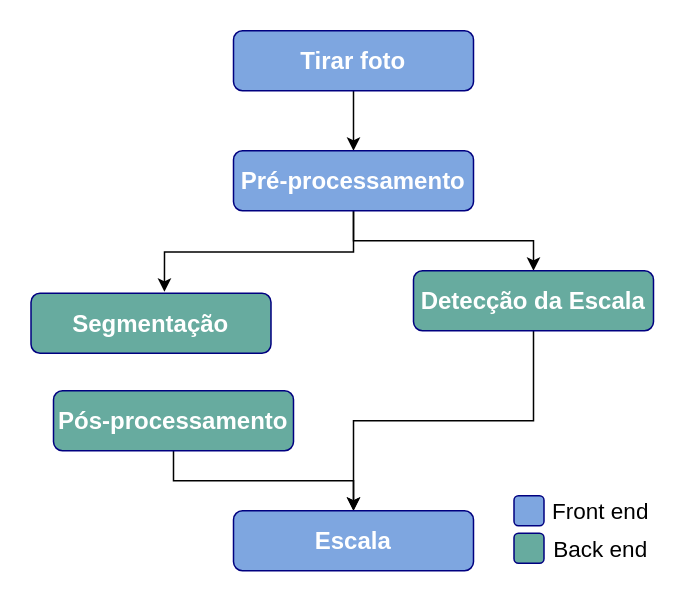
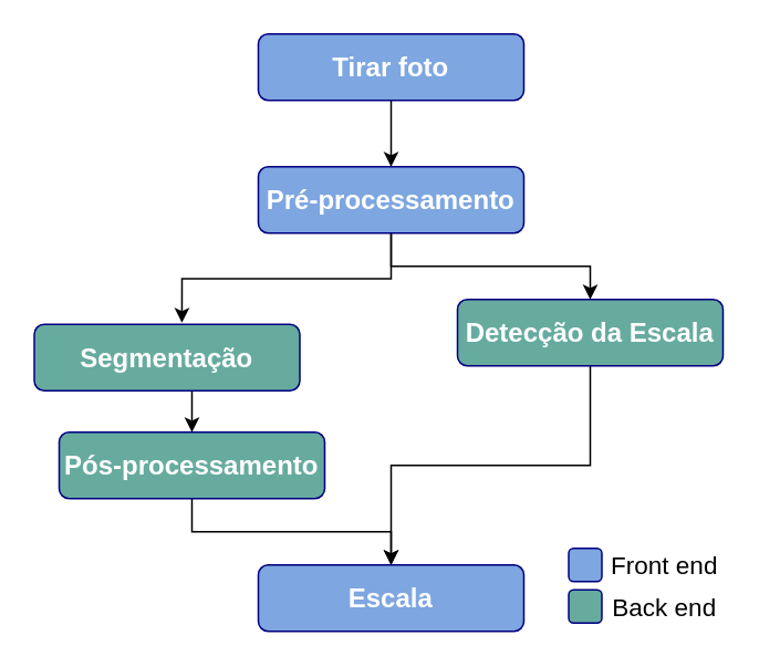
  <mxCell id="0" />
  <mxCell id="1" parent="0" />
  <mxCell id="2" style="edgeStyle=orthogonalEdgeStyle;rounded=0;orthogonalLoop=1;jettySize=auto;html=1;exitX=0.5;exitY=1;exitDx=0;exitDy=0;entryX=0.5;entryY=0;entryDx=0;entryDy=0;" edge="1" parent="1" source="3" target="6"><mxGeometry relative="1" as="geometry" /></mxCell>
  <mxCell id="3" value="&lt;font style=&quot;font-size: 16px;&quot;&gt;Tirar foto&lt;/font&gt;" style="rounded=1;whiteSpace=wrap;html=1;strokeColor=#000080;fillColor=#7EA6E0;fontStyle=1;fontColor=#FFFFFF;fontSize=16;" vertex="1" parent="1"><mxGeometry x="155" y="20" width="160" height="40" as="geometry" /></mxCell>
  <mxCell id="4" style="edgeStyle=orthogonalEdgeStyle;rounded=0;orthogonalLoop=1;jettySize=auto;html=1;exitX=0.5;exitY=1;exitDx=0;exitDy=0;entryX=0.556;entryY=-0.025;entryDx=0;entryDy=0;entryPerimeter=0;" edge="1" parent="1" source="6" target="8"><mxGeometry relative="1" as="geometry" /></mxCell>
  <mxCell id="5" style="edgeStyle=orthogonalEdgeStyle;rounded=0;orthogonalLoop=1;jettySize=auto;html=1;exitX=0.5;exitY=1;exitDx=0;exitDy=0;entryX=0.5;entryY=0;entryDx=0;entryDy=0;" edge="1" parent="1" source="6" target="10"><mxGeometry relative="1" as="geometry" /></mxCell>
  <mxCell id="6" value="&lt;font style=&quot;font-size: 16px;&quot;&gt;Pré-processamento&lt;/font&gt;" style="rounded=1;whiteSpace=wrap;html=1;strokeColor=#000080;fillColor=#7EA6E0;fontStyle=1;fontColor=#FFFFFF;fontSize=16;" vertex="1" parent="1"><mxGeometry x="155" y="100" width="160" height="40" as="geometry" /></mxCell>
+ <mxCell id="7" style="edgeStyle=orthogonalEdgeStyle;rounded=0;orthogonalLoop=1;jettySize=auto;html=1;exitX=0.5;exitY=1;exitDx=0;exitDy=0;entryX=0.5;entryY=0;entryDx=0;entryDy=0;" edge="1" parent="1" source="8" target="12"><mxGeometry relative="1" as="geometry" /></mxCell>
  <mxCell id="8" value="&lt;font style=&quot;font-size: 16px;&quot;&gt;Segmentação&lt;/font&gt;" style="rounded=1;whiteSpace=wrap;html=1;strokeColor=#000080;fillColor=#67AB9F;fontStyle=1;fontColor=#FFFFFF;fontSize=16;" vertex="1" parent="1"><mxGeometry x="20" y="195" width="160" height="40" as="geometry" /></mxCell>
  <mxCell id="9" style="edgeStyle=orthogonalEdgeStyle;rounded=0;orthogonalLoop=1;jettySize=auto;html=1;exitX=0.5;exitY=1;exitDx=0;exitDy=0;entryX=0.5;entryY=0;entryDx=0;entryDy=0;" edge="1" parent="1" source="10" target="13"><mxGeometry relative="1" as="geometry" /></mxCell>
  <mxCell id="10" value="&lt;font style=&quot;font-size: 16px;&quot;&gt;Detecção da Escala&lt;/font&gt;" style="rounded=1;whiteSpace=wrap;html=1;strokeColor=#000080;fillColor=#67AB9F;fontStyle=1;fontColor=#FFFFFF;fontSize=16;" vertex="1" parent="1"><mxGeometry x="275" y="180" width="160" height="40" as="geometry" /></mxCell>
  <mxCell id="11" style="edgeStyle=orthogonalEdgeStyle;rounded=0;orthogonalLoop=1;jettySize=auto;html=1;exitX=0.5;exitY=1;exitDx=0;exitDy=0;entryX=0.5;entryY=0;entryDx=0;entryDy=0;" edge="1" parent="1" source="12" target="13"><mxGeometry relative="1" as="geometry" /></mxCell>
  <mxCell id="12" value="&lt;font style=&quot;font-size: 16px;&quot;&gt;Pós-processamento&lt;/font&gt;" style="rounded=1;whiteSpace=wrap;html=1;strokeColor=#000080;fillColor=#67AB9F;fontStyle=1;fontColor=#FFFFFF;fontSize=16;" vertex="1" parent="1"><mxGeometry x="35" y="260" width="160" height="40" as="geometry" /></mxCell>
  <mxCell id="13" value="&lt;font style=&quot;font-size: 16px;&quot;&gt;Escala&lt;/font&gt;" style="rounded=1;whiteSpace=wrap;html=1;strokeColor=#000080;fillColor=#7EA6E0;fontStyle=1;fontColor=#FFFFFF;fontSize=16;" vertex="1" parent="1"><mxGeometry x="155" y="340" width="160" height="40" as="geometry" /></mxCell>
  <mxCell id="14" value="" style="rounded=1;whiteSpace=wrap;html=1;strokeColor=#000080;fillColor=#7EA6E0;fontStyle=1;fontColor=#FFFFFF;fontSize=16;" vertex="1" parent="1"><mxGeometry x="342" y="330" width="20" height="20" as="geometry" /></mxCell>
  <mxCell id="15" value="Front end" style="text;html=1;strokeColor=none;fillColor=none;align=center;verticalAlign=middle;whiteSpace=wrap;rounded=0;fontSize=15;" vertex="1" parent="1"><mxGeometry x="365" y="325" width="70" height="30" as="geometry" /></mxCell>
  <mxCell id="16" value="" style="rounded=1;whiteSpace=wrap;html=1;strokeColor=#000080;fillColor=#67AB9F;fontStyle=1;fontColor=#FFFFFF;fontSize=16;" vertex="1" parent="1"><mxGeometry x="342" y="355" width="20" height="20" as="geometry" /></mxCell>
  <mxCell id="17" value="Back end" style="text;html=1;strokeColor=none;fillColor=none;align=center;verticalAlign=middle;whiteSpace=wrap;rounded=0;fontSize=15;" vertex="1" parent="1"><mxGeometry x="365" y="350" width="70" height="30" as="geometry" /></mxCell>
